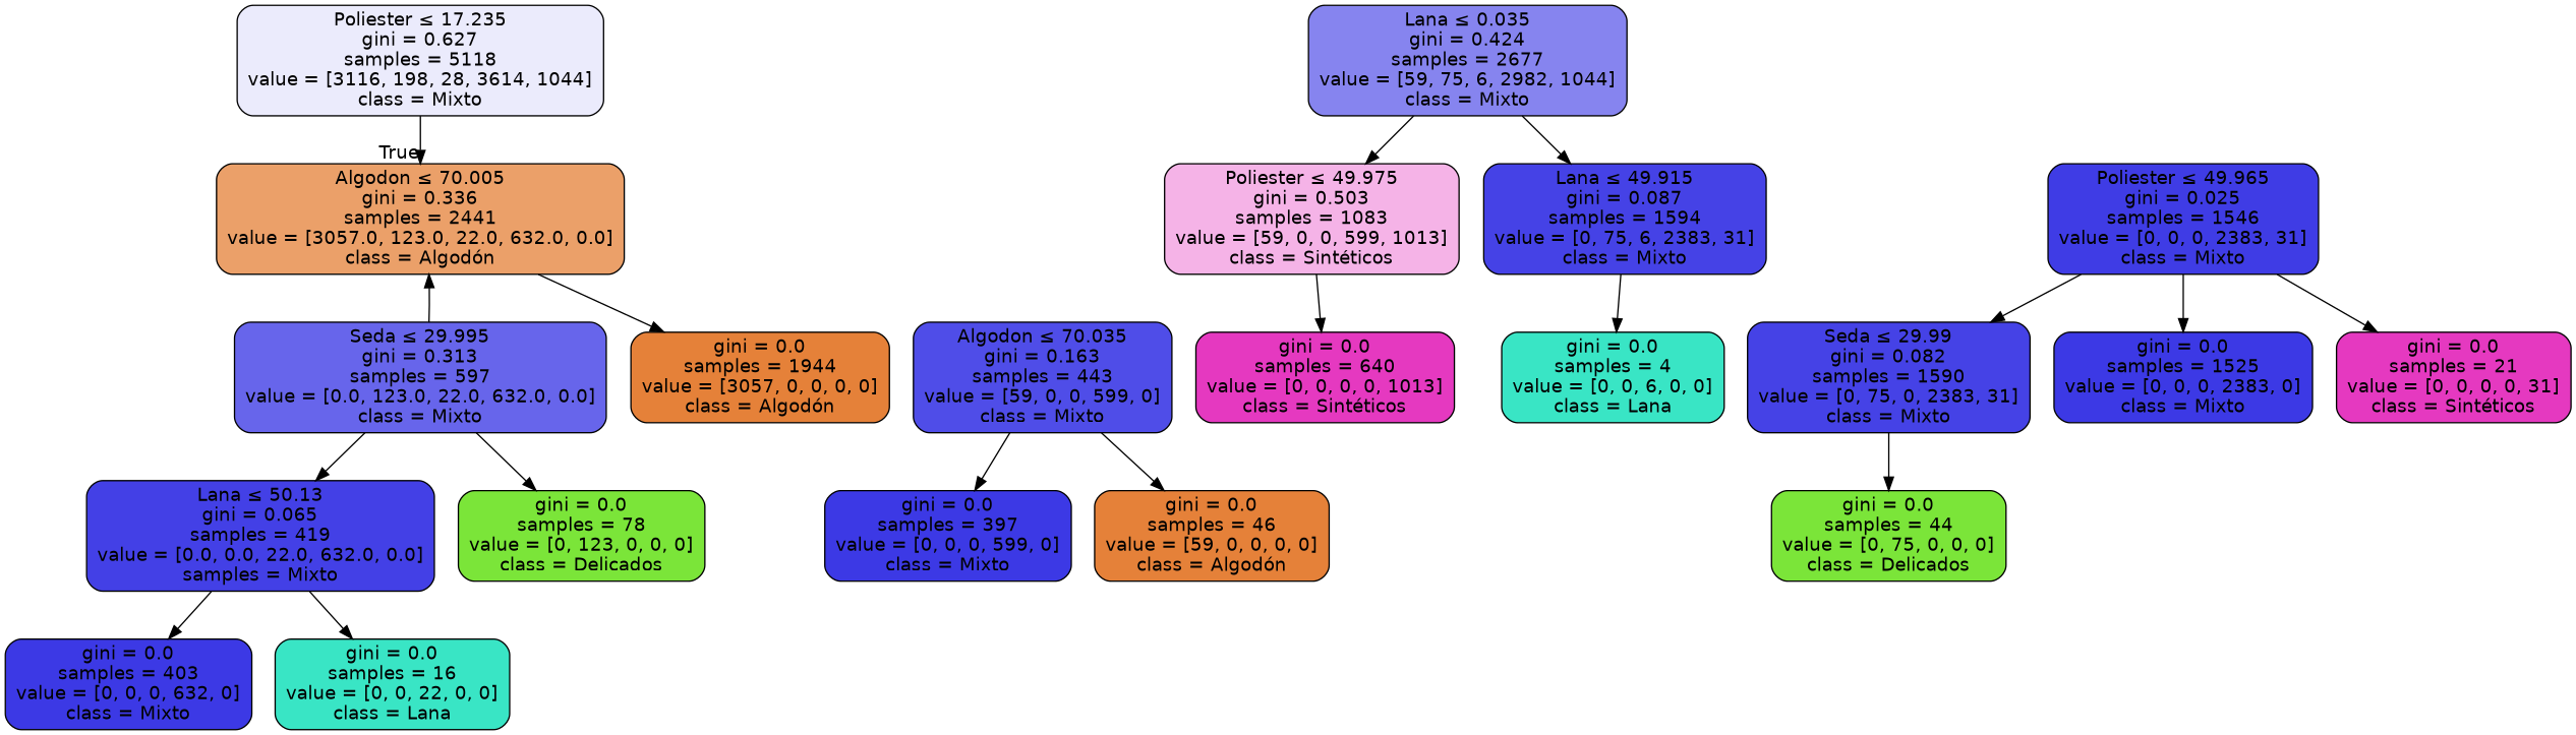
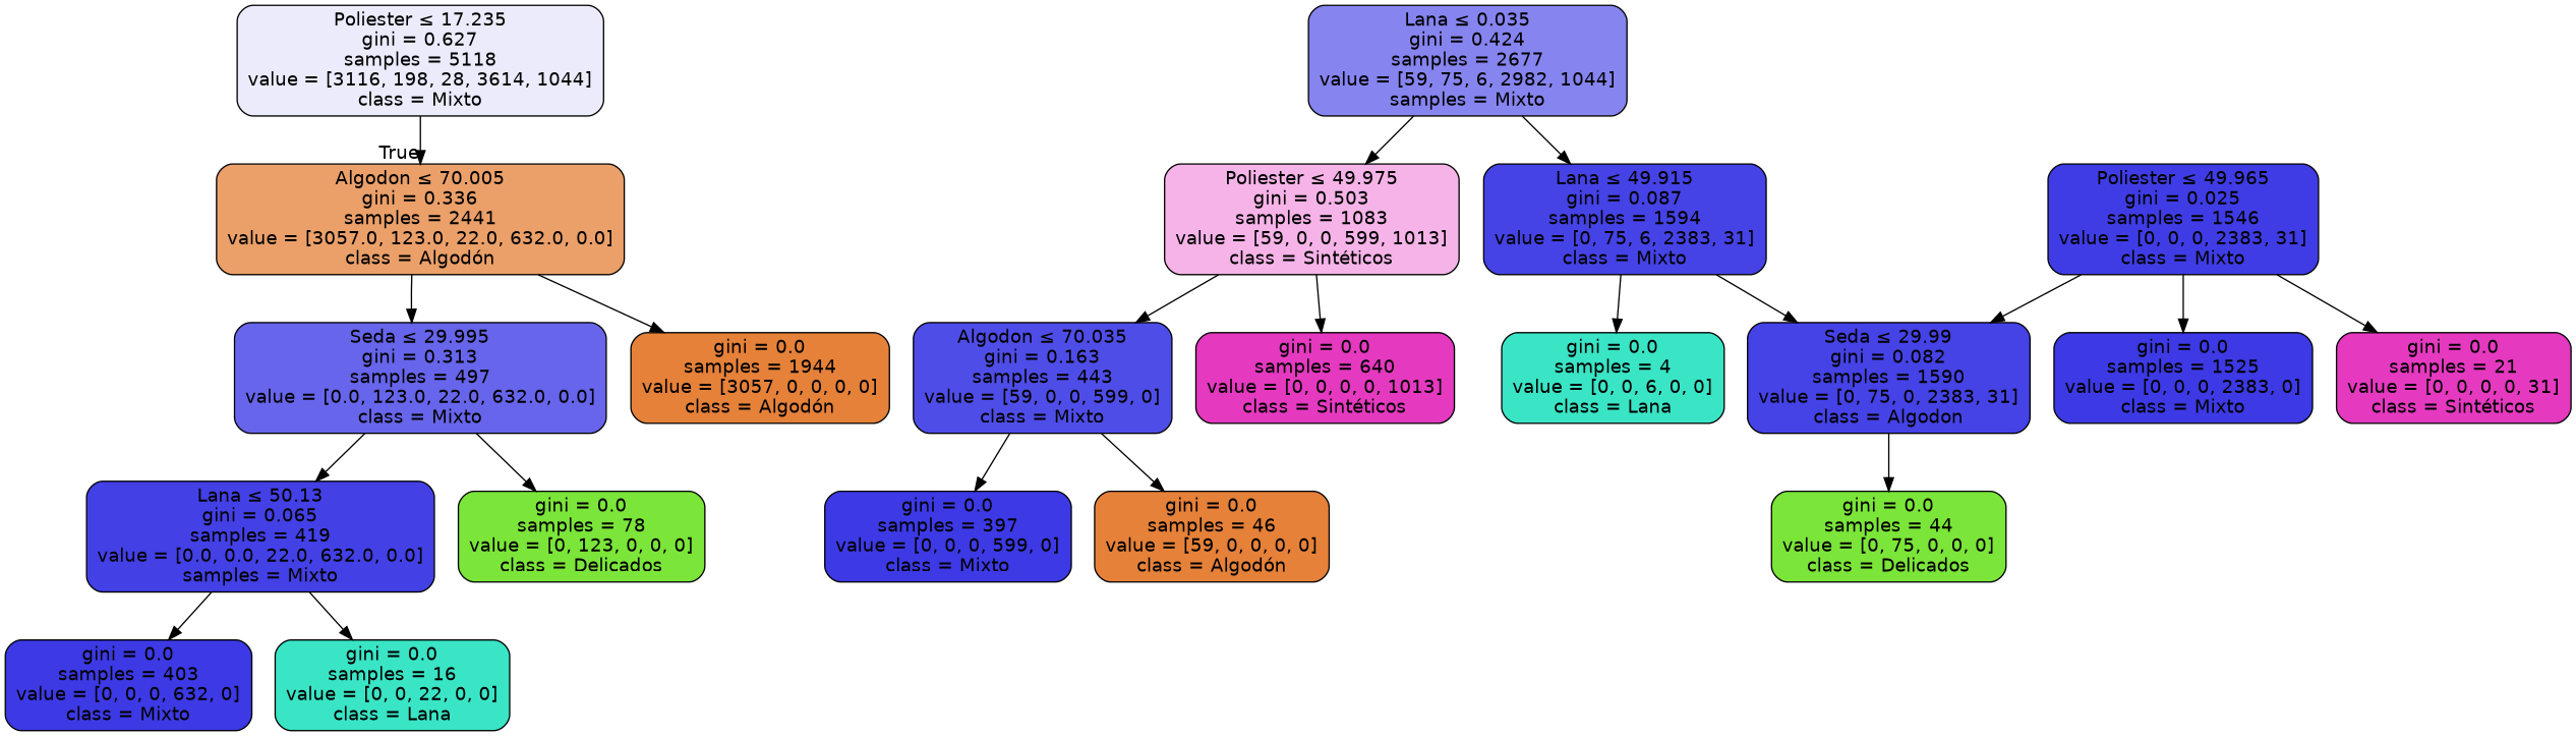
  digraph {
    node [color=black fillcolor="#3c39e5" fontname=helvetica shape=box style="filled, rounded"]
    edge [fontname=helvetica]
    n1 [fillcolor="#ebebfc" label=<Poliester &le; 17.235<br/>gini = 0.627<br/>samples = 5118<br/>value = [3116, 198, 28, 3614, 1044]<br/>class = Mixto>]
    n2 [fillcolor="#eba069" label=<Algodon &le; 70.005<br/>gini = 0.336<br/>samples = 2441<br/>value = [3057.0, 123.0, 22.0, 632.0, 0.0]<br/>class = Algodón>]
-   n3 [fillcolor="#6765eb" label=<Seda &le; 29.995<br/>gini = 0.313<br/>samples = 597<br/>value = [0.0, 123.0, 22.0, 632.0, 0.0]<br/>class = Mixto>]
+   n3 [fillcolor="#6765eb" label=<Seda &le; 29.995<br/>gini = 0.313<br/>samples = 497<br/>value = [0.0, 123.0, 22.0, 632.0, 0.0]<br/>class = Mixto>]
    n4 [fillcolor="#e58139" label=<gini = 0.0<br/>samples = 1944<br/>value = [3057, 0, 0, 0, 0]<br/>class = Algodón>]
-   n5 [fillcolor="#8684ef" label=<Lana &le; 0.035<br/>gini = 0.424<br/>samples = 2677<br/>value = [59, 75, 6, 2982, 1044]<br/>class = Mixto>]
+   n5 [fillcolor="#8684ef" label=<Lana &le; 0.035<br/>gini = 0.424<br/>samples = 2677<br/>value = [59, 75, 6, 2982, 1044]<br/>samples = Mixto>]
    n6 [fillcolor="#f5b3e7" label=<Poliester &le; 49.975<br/>gini = 0.503<br/>samples = 1083<br/>value = [59, 0, 0, 599, 1013]<br/>class = Sintéticos>]
    n7 [fillcolor="#4542e6" label=<Lana &le; 49.915<br/>gini = 0.087<br/>samples = 1594<br/>value = [0, 75, 6, 2383, 31]<br/>class = Mixto>]
    n8 [fillcolor="#4340e6" label=<Lana &le; 50.13<br/>gini = 0.065<br/>samples = 419<br/>value = [0.0, 0.0, 22.0, 632.0, 0.0]<br/>samples = Mixto>]
    n9 [fillcolor="#7be539" label=<gini = 0.0<br/>samples = 78<br/>value = [0, 123, 0, 0, 0]<br/>class = Delicados>]
    n10 [label=<gini = 0.0<br/>samples = 403<br/>value = [0, 0, 0, 632, 0]<br/>class = Mixto>]
    n11 [fillcolor="#39e5c5" label=<gini = 0.0<br/>samples = 16<br/>value = [0, 0, 22, 0, 0]<br/>class = Lana>]
    n12 [fillcolor="#4f4de8" label=<Algodon &le; 70.035<br/>gini = 0.163<br/>samples = 443<br/>value = [59, 0, 0, 599, 0]<br/>class = Mixto>]
    n13 [fillcolor="#e539c0" label=<gini = 0.0<br/>samples = 640<br/>value = [0, 0, 0, 0, 1013]<br/>class = Sintéticos>]
-   n14 [fillcolor="#4542e6" label=<Seda &le; 29.99<br/>gini = 0.082<br/>samples = 1590<br/>value = [0, 75, 0, 2383, 31]<br/>class = Mixto>]
+   n14 [fillcolor="#4542e6" label=<Seda &le; 29.99<br/>gini = 0.082<br/>samples = 1590<br/>value = [0, 75, 0, 2383, 31]<br/>class = Algodon>]
    n15 [fillcolor="#39e5c5" label=<gini = 0.0<br/>samples = 4<br/>value = [0, 0, 6, 0, 0]<br/>class = Lana>]
    n16 [label=<gini = 0.0<br/>samples = 397<br/>value = [0, 0, 0, 599, 0]<br/>class = Mixto>]
    n17 [fillcolor="#e58139" label=<gini = 0.0<br/>samples = 46<br/>value = [59, 0, 0, 0, 0]<br/>class = Algodón>]
    n18 [fillcolor="#7be539" label=<gini = 0.0<br/>samples = 44<br/>value = [0, 75, 0, 0, 0]<br/>class = Delicados>]
    n19 [fillcolor="#3f3ce5" label=<Poliester &le; 49.965<br/>gini = 0.025<br/>samples = 1546<br/>value = [0, 0, 0, 2383, 31]<br/>class = Mixto>]
    n20 [label=<gini = 0.0<br/>samples = 1525<br/>value = [0, 0, 0, 2383, 0]<br/>class = Mixto>]
    n21 [fillcolor="#e539c0" label=<gini = 0.0<br/>samples = 21<br/>value = [0, 0, 0, 0, 31]<br/>class = Sintéticos>]
    n1 -> n2 [headlabel=True labelangle=45 labeldistance=2.5]
-   n3 -> n2
+   n2 -> n3
    n2 -> n4
    n3 -> n8
    n3 -> n9
    n5 -> n6
    n5 -> n7
+   n6 -> n12
    n6 -> n13
+   n7 -> n14
    n7 -> n15
    n8 -> n10
    n8 -> n11
    n12 -> n16
    n12 -> n17
    n14 -> n18
    n19 -> n14
    n19 -> n20
    n19 -> n21
  }
